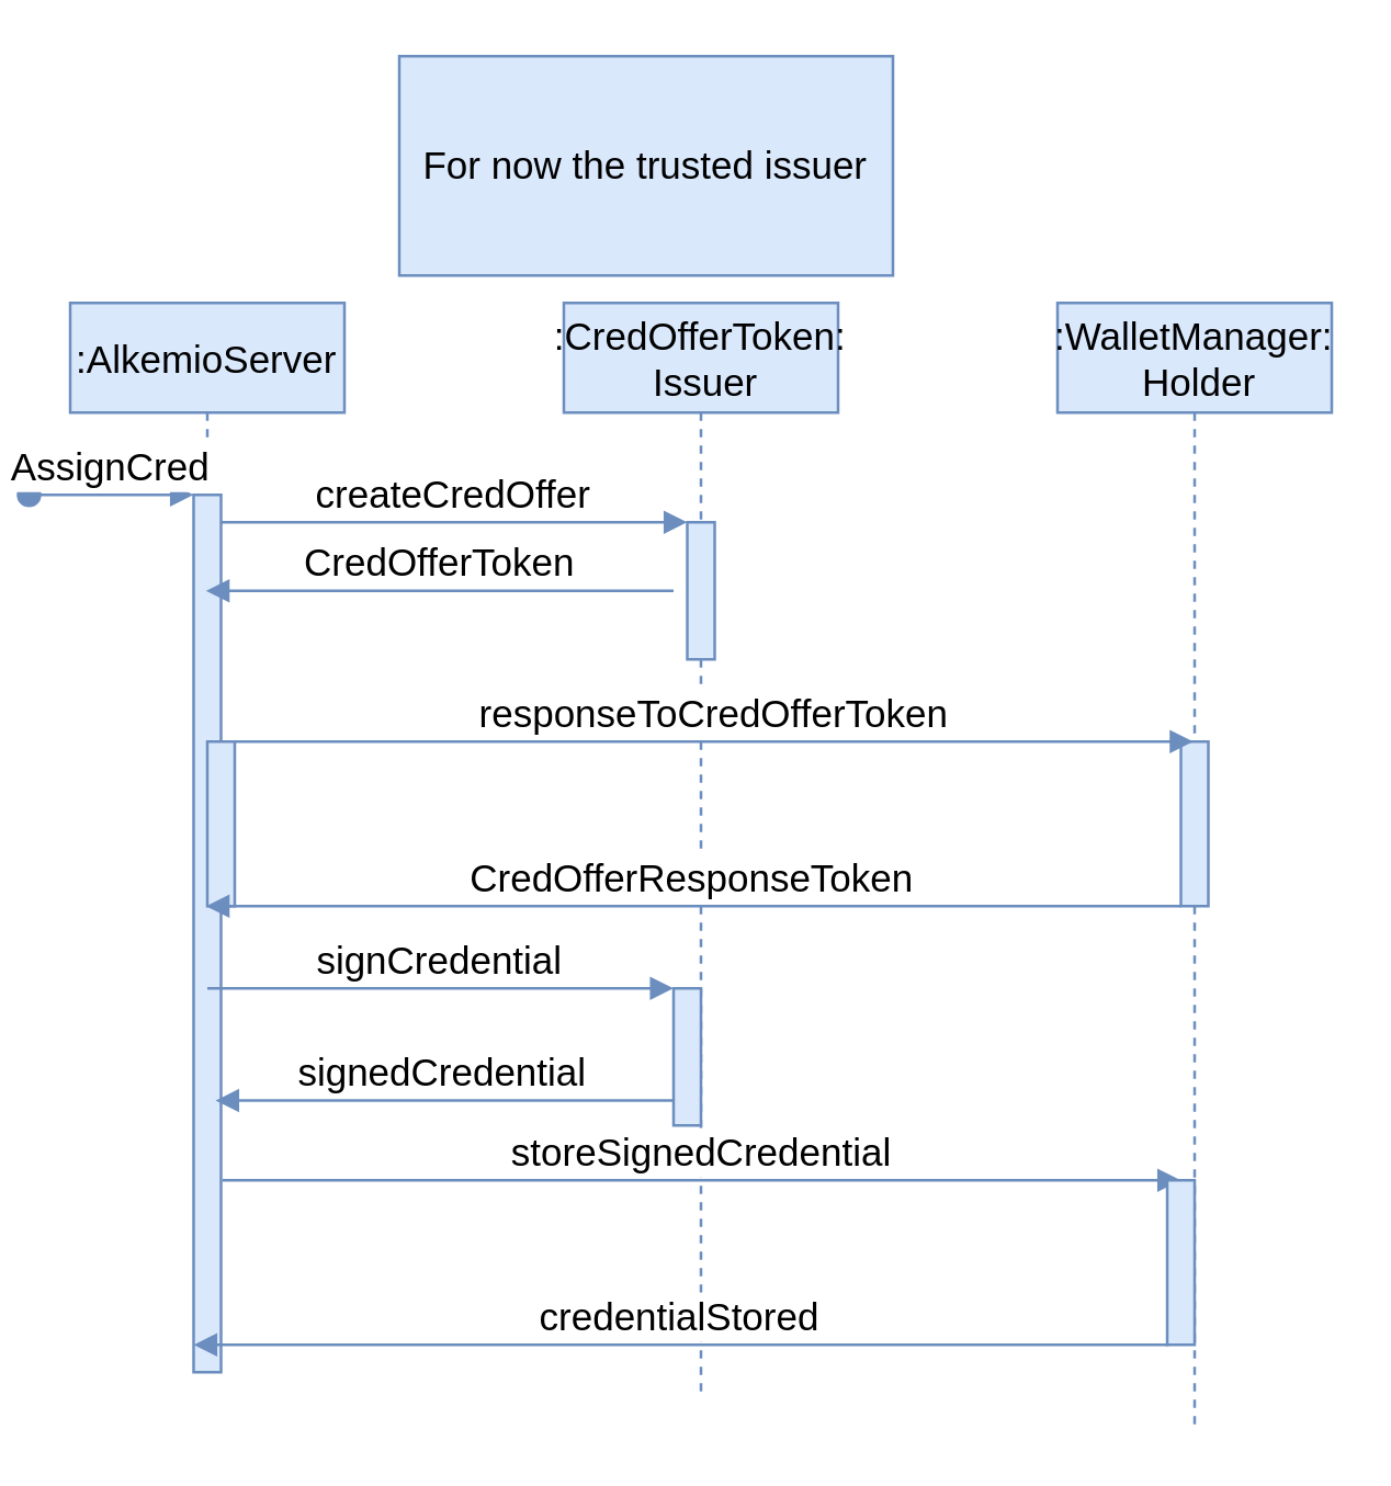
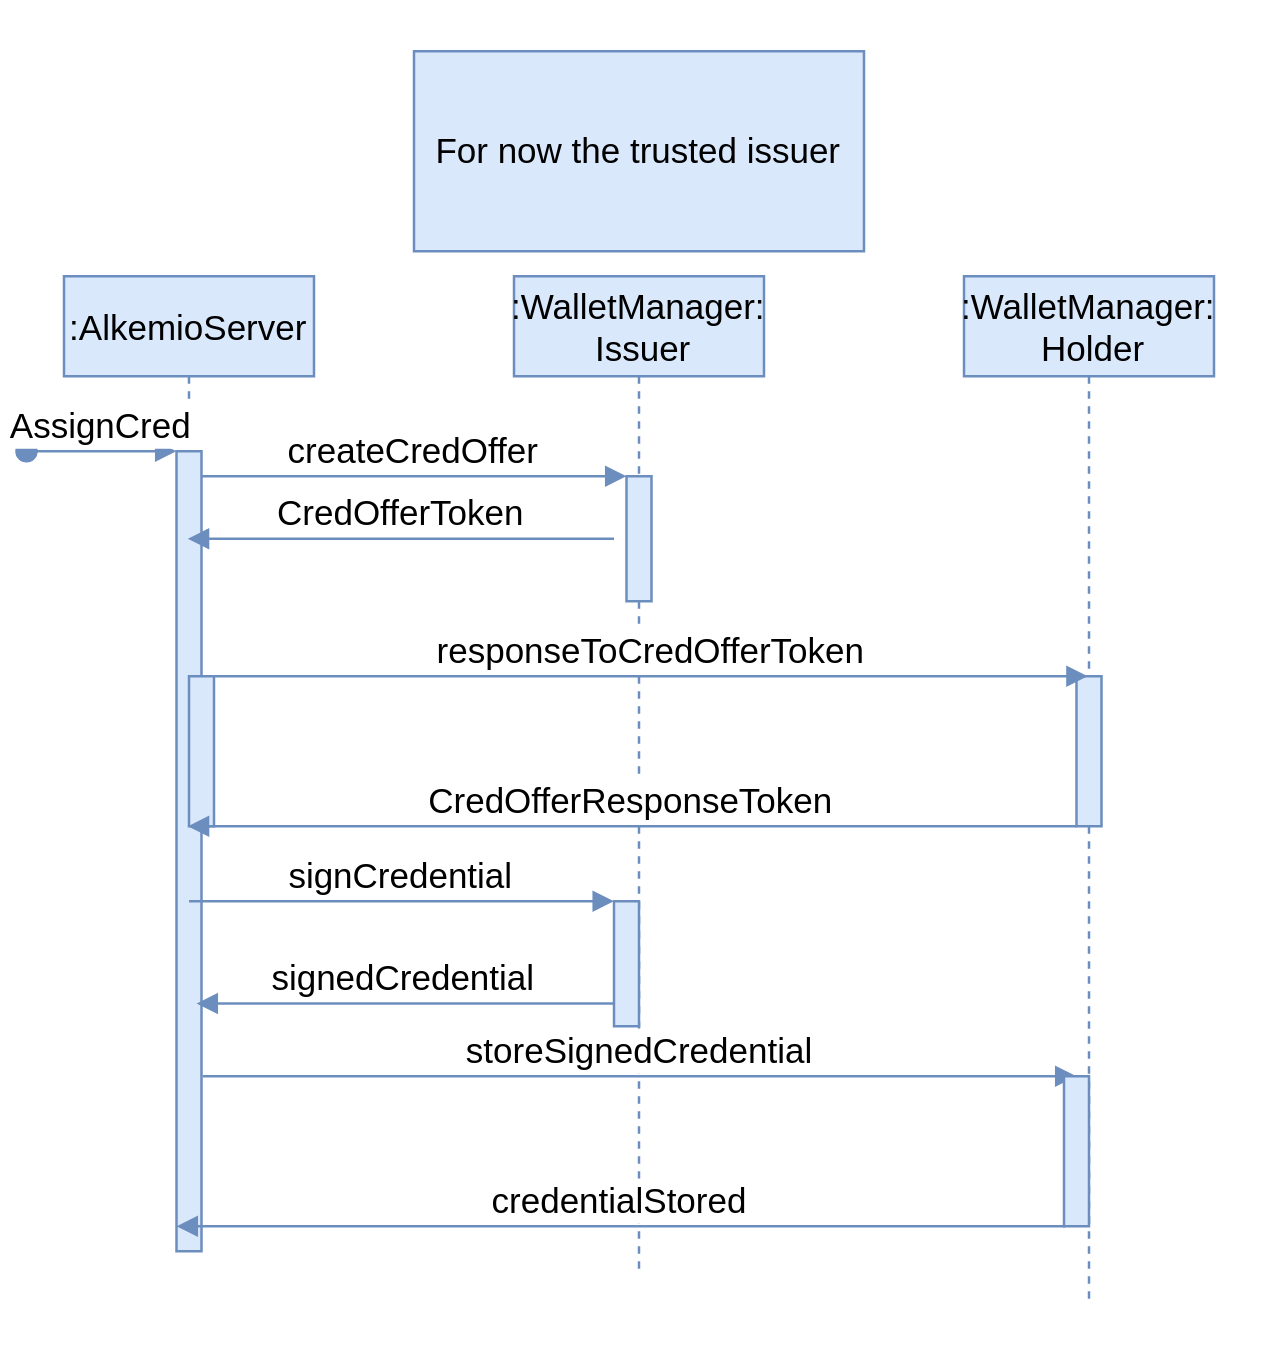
  <mxCell id="0" />
  <mxCell id="1" parent="0" />
  <mxCell id="2" value=":AlkemioServer" style="shape=umlLifeline;perimeter=lifelinePerimeter;container=1;collapsible=0;recursiveResize=0;rounded=0;shadow=0;strokeWidth=1;fontSize=14;fillColor=#dae8fc;strokeColor=#6c8ebf;fontColor=#000000;" parent="1" vertex="1"><mxGeometry x="20" y="110" width="100" height="390" as="geometry" /></mxCell>
  <mxCell id="3" value="" style="points=[];perimeter=orthogonalPerimeter;rounded=0;shadow=0;strokeWidth=1;fillColor=#dae8fc;strokeColor=#6c8ebf;fontColor=#000000;" parent="2" vertex="1"><mxGeometry x="45" y="70" width="10" height="320" as="geometry" /></mxCell>
  <mxCell id="4" value="AssignCred" style="verticalAlign=bottom;startArrow=oval;endArrow=block;startSize=8;shadow=0;strokeWidth=1;fillColor=#dae8fc;strokeColor=#6c8ebf;fontColor=#000000;fontSize=14;" parent="2" target="3" edge="1"><mxGeometry relative="1" as="geometry"><mxPoint x="-15" y="70" as="sourcePoint" /></mxGeometry></mxCell>
  <mxCell id="5" value="" style="points=[];perimeter=orthogonalPerimeter;rounded=0;shadow=0;strokeWidth=1;fillColor=#dae8fc;strokeColor=#6c8ebf;fontColor=#000000;" parent="2" vertex="1"><mxGeometry x="50" y="160" width="10" height="60" as="geometry" /></mxCell>
- <mxCell id="6" value=":CredOfferToken:&#10; Issuer" style="shape=umlLifeline;perimeter=lifelinePerimeter;container=1;collapsible=0;recursiveResize=0;rounded=0;shadow=0;strokeWidth=1;fontSize=14;fillColor=#dae8fc;strokeColor=#6c8ebf;fontColor=#000000;" parent="1" vertex="1"><mxGeometry x="200" y="110" width="100" height="400" as="geometry" /></mxCell>
+ <mxCell id="6" value=":WalletManager:&#10; Issuer" style="shape=umlLifeline;perimeter=lifelinePerimeter;container=1;collapsible=0;recursiveResize=0;rounded=0;shadow=0;strokeWidth=1;fontSize=14;fillColor=#dae8fc;strokeColor=#6c8ebf;fontColor=#000000;" parent="1" vertex="1"><mxGeometry x="200" y="110" width="100" height="400" as="geometry" /></mxCell>
  <mxCell id="7" value="" style="points=[];perimeter=orthogonalPerimeter;rounded=0;shadow=0;strokeWidth=1;fillColor=#dae8fc;strokeColor=#6c8ebf;fontColor=#000000;" parent="6" vertex="1"><mxGeometry x="45" y="80" width="10" height="50" as="geometry" /></mxCell>
  <mxCell id="8" value="createCredOffer" style="verticalAlign=bottom;endArrow=block;entryX=0;entryY=0;shadow=0;strokeWidth=1;fontSize=14;fillColor=#dae8fc;strokeColor=#6c8ebf;fontColor=#000000;" parent="1" source="3" target="7" edge="1"><mxGeometry relative="1" as="geometry"><mxPoint x="175" y="190" as="sourcePoint" /></mxGeometry></mxCell>
  <mxCell id="9" value="CredOfferToken" style="verticalAlign=bottom;endArrow=block;shadow=0;strokeWidth=1;fontSize=14;fillColor=#dae8fc;strokeColor=#6c8ebf;fontColor=#000000;" parent="1" target="2" edge="1"><mxGeometry relative="1" as="geometry"><mxPoint x="240" y="215" as="sourcePoint" /></mxGeometry></mxCell>
  <mxCell id="10" value=":WalletManager:&#10; Holder" style="shape=umlLifeline;perimeter=lifelinePerimeter;container=1;collapsible=0;recursiveResize=0;rounded=0;shadow=0;strokeWidth=1;fontSize=14;fillColor=#dae8fc;strokeColor=#6c8ebf;fontColor=#000000;" parent="1" vertex="1"><mxGeometry x="380" y="110" width="100" height="410" as="geometry" /></mxCell>
  <mxCell id="11" value="" style="points=[];perimeter=orthogonalPerimeter;rounded=0;shadow=0;strokeWidth=1;fillColor=#dae8fc;strokeColor=#6c8ebf;fontColor=#000000;" parent="10" vertex="1"><mxGeometry x="45" y="160" width="10" height="60" as="geometry" /></mxCell>
  <mxCell id="12" value="responseToCredOfferToken" style="verticalAlign=bottom;endArrow=block;shadow=0;strokeWidth=1;fontSize=14;fillColor=#dae8fc;strokeColor=#6c8ebf;fontColor=#000000;" parent="1" target="10" edge="1"><mxGeometry relative="1" as="geometry"><mxPoint x="80" y="270" as="sourcePoint" /><mxPoint x="250" y="270" as="targetPoint" /></mxGeometry></mxCell>
  <mxCell id="13" value="CredOfferResponseToken" style="verticalAlign=bottom;endArrow=block;shadow=0;strokeWidth=1;fontSize=14;fillColor=#dae8fc;strokeColor=#6c8ebf;fontColor=#000000;" parent="1" target="2" edge="1"><mxGeometry relative="1" as="geometry"><mxPoint x="425" y="330" as="sourcePoint" /><mxPoint x="260" y="330" as="targetPoint" /></mxGeometry></mxCell>
- <mxCell id="14" value="For now the trusted issuer" style="text;html=1;strokeColor=#6c8ebf;fillColor=#dae8fc;align=center;verticalAlign=middle;whiteSpace=wrap;rounded=0;fontSize=14;fontColor=#000000;" parent="1" vertex="1"><mxGeometry x="140" y="20" width="180" height="80" as="geometry" /></mxCell>
+ <mxCell id="14" value="For now the trusted issuer" style="text;html=1;strokeColor=#6c8ebf;fillColor=#dae8fc;align=center;verticalAlign=middle;whiteSpace=wrap;rounded=0;fontSize=14;fontColor=#000000;" parent="1" vertex="1"><mxGeometry x="160" y="20" width="180" height="80" as="geometry" /></mxCell>
  <mxCell id="15" value="" style="points=[];perimeter=orthogonalPerimeter;rounded=0;shadow=0;strokeWidth=1;fillColor=#dae8fc;strokeColor=#6c8ebf;fontColor=#000000;" parent="1" vertex="1"><mxGeometry x="240" y="360" width="10" height="50" as="geometry" /></mxCell>
  <mxCell id="16" value="signCredential" style="verticalAlign=bottom;endArrow=block;entryX=0;entryY=0;shadow=0;strokeWidth=1;fontSize=14;fillColor=#dae8fc;strokeColor=#6c8ebf;fontColor=#000000;" parent="1" target="15" edge="1"><mxGeometry relative="1" as="geometry"><mxPoint x="70" y="360" as="sourcePoint" /></mxGeometry></mxCell>
  <mxCell id="17" value="signedCredential" style="verticalAlign=bottom;endArrow=block;entryX=1.3;entryY=0.268;shadow=0;strokeWidth=1;fontSize=14;entryDx=0;entryDy=0;entryPerimeter=0;fillColor=#dae8fc;strokeColor=#6c8ebf;fontColor=#000000;" parent="1" source="15" edge="1"><mxGeometry relative="1" as="geometry"><mxPoint x="135" y="400" as="sourcePoint" /><mxPoint x="73" y="400.92" as="targetPoint" /></mxGeometry></mxCell>
  <mxCell id="18" value="storeSignedCredential" style="verticalAlign=bottom;endArrow=block;shadow=0;strokeWidth=1;fontSize=14;fillColor=#dae8fc;strokeColor=#6c8ebf;fontColor=#000000;" parent="1" edge="1"><mxGeometry relative="1" as="geometry"><mxPoint x="75.5" y="430" as="sourcePoint" /><mxPoint x="425" y="430" as="targetPoint" /></mxGeometry></mxCell>
  <mxCell id="19" value="credentialStored" style="verticalAlign=bottom;endArrow=block;shadow=0;strokeWidth=1;fontSize=14;fillColor=#dae8fc;strokeColor=#6c8ebf;fontColor=#000000;" parent="1" edge="1"><mxGeometry relative="1" as="geometry"><mxPoint x="420.5" y="490" as="sourcePoint" /><mxPoint x="65" y="490" as="targetPoint" /></mxGeometry></mxCell>
  <mxCell id="20" value="" style="points=[];perimeter=orthogonalPerimeter;rounded=0;shadow=0;strokeWidth=1;fillColor=#dae8fc;strokeColor=#6c8ebf;fontColor=#000000;" parent="1" vertex="1"><mxGeometry x="420" y="430" width="10" height="60" as="geometry" /></mxCell>
